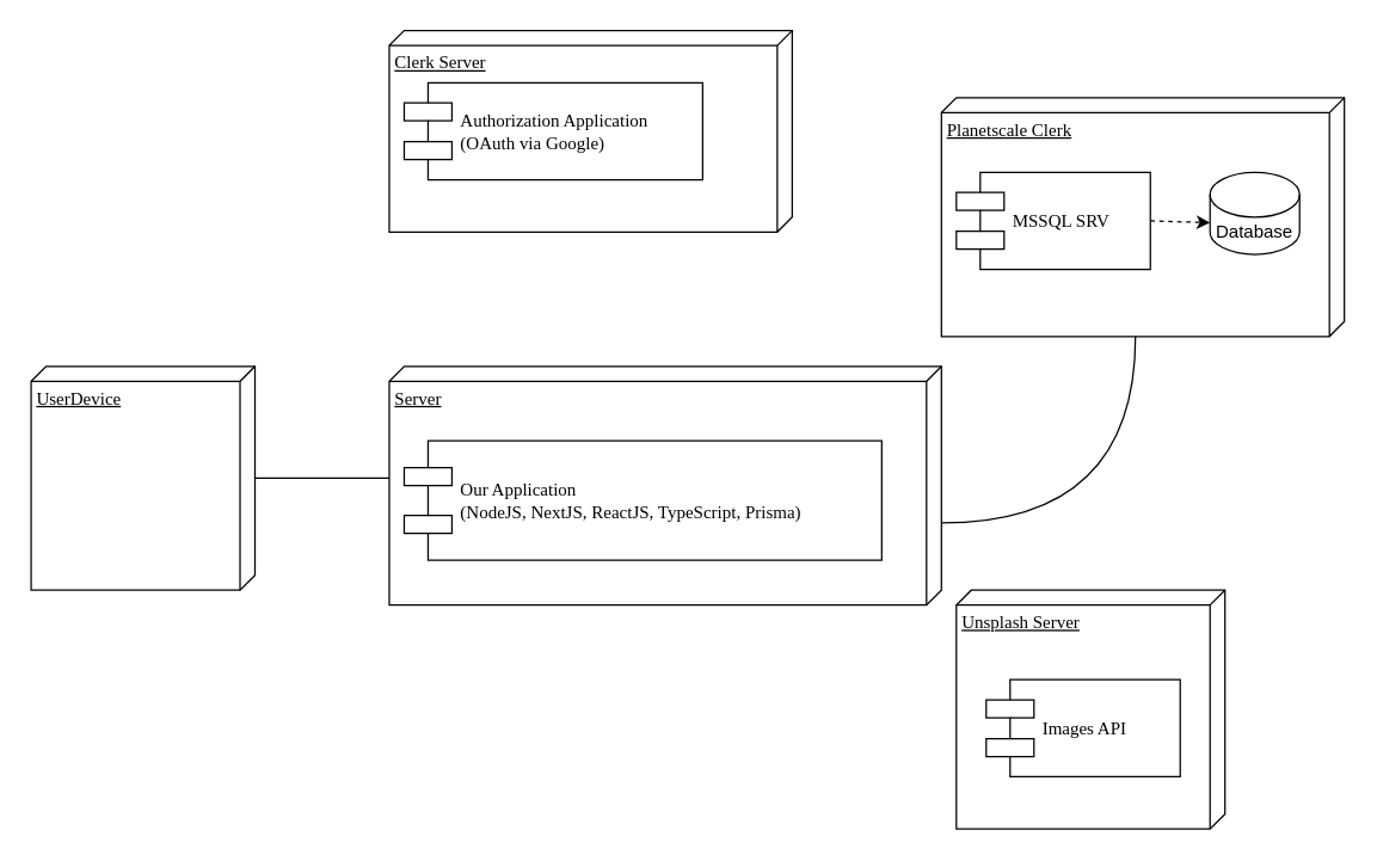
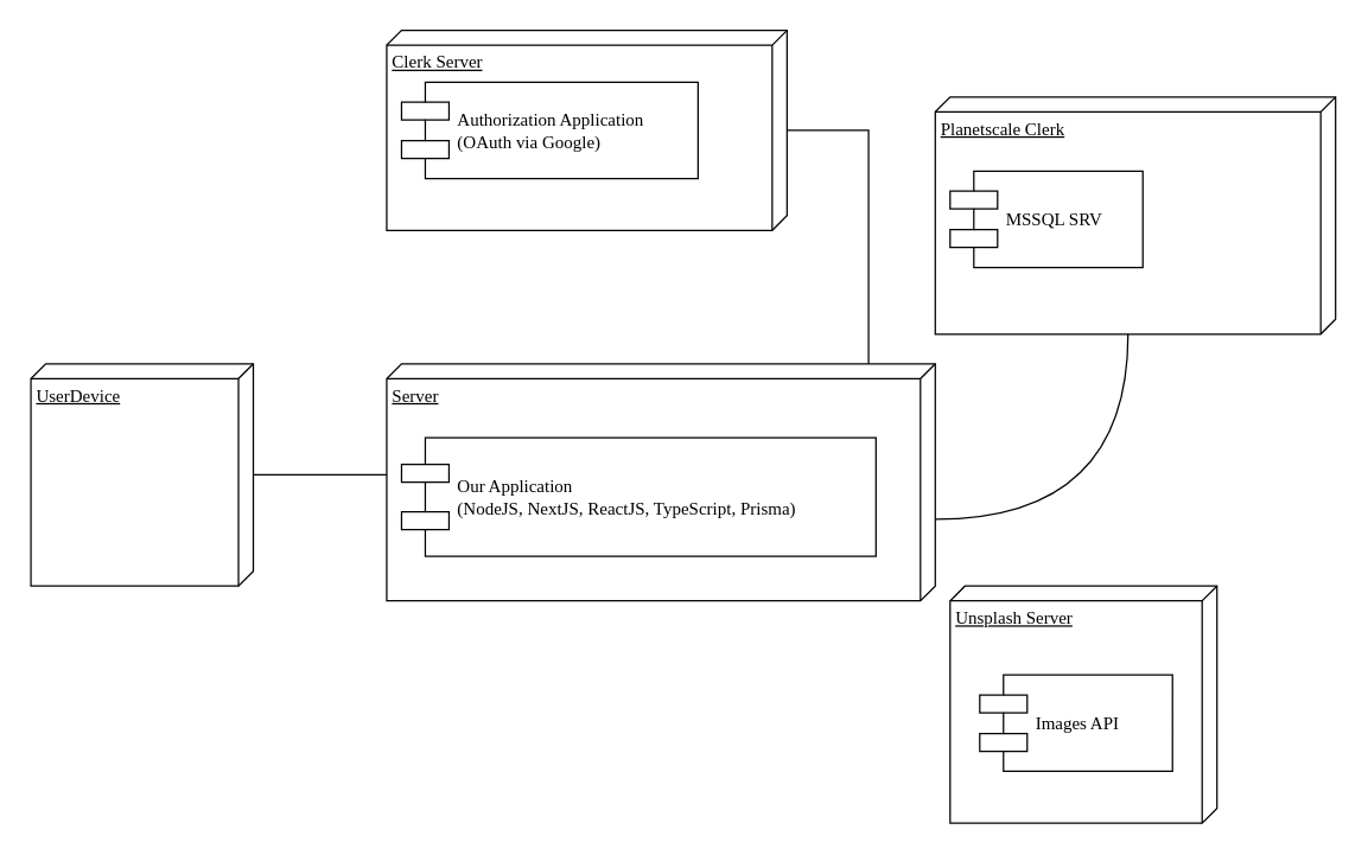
  <mxCell id="0" />
  <mxCell id="1" parent="0" />
  <mxCell id="2" value="UserDevice" style="verticalAlign=top;align=left;spacingTop=8;spacingLeft=2;spacingRight=12;shape=cube;size=10;direction=south;fontStyle=4;html=1;rounded=0;shadow=0;comic=0;labelBackgroundColor=none;strokeWidth=1;fontFamily=Verdana;fontSize=12" parent="1" vertex="1"><mxGeometry x="20" y="245" width="150" height="150" as="geometry" /></mxCell>
  <mxCell id="3" value="Clerk Server" style="verticalAlign=top;align=left;spacingTop=8;spacingLeft=2;spacingRight=12;shape=cube;size=10;direction=south;fontStyle=4;html=1;rounded=0;shadow=0;comic=0;labelBackgroundColor=none;strokeWidth=1;fontFamily=Verdana;fontSize=12" parent="1" vertex="1"><mxGeometry x="260" y="20" width="270" height="135" as="geometry" /></mxCell>
  <mxCell id="4" value="Server" style="verticalAlign=top;align=left;spacingTop=8;spacingLeft=2;spacingRight=12;shape=cube;size=10;direction=south;fontStyle=4;html=1;rounded=0;shadow=0;comic=0;labelBackgroundColor=none;strokeWidth=1;fontFamily=Verdana;fontSize=12" parent="1" vertex="1"><mxGeometry x="260" y="245" width="370" height="160" as="geometry" /></mxCell>
  <mxCell id="5" value="&lt;div&gt;Authorization Application&lt;/div&gt;&lt;div&gt;(OAuth via Google)&lt;br&gt;&lt;/div&gt;" style="shape=component;align=left;spacingLeft=36;rounded=0;shadow=0;comic=0;labelBackgroundColor=none;strokeWidth=1;fontFamily=Verdana;fontSize=12;html=1;" parent="1" vertex="1"><mxGeometry x="270" y="55" width="200" height="65" as="geometry" /></mxCell>
  <mxCell id="6" value="&lt;div&gt;Our Application&lt;/div&gt;&lt;div&gt;(NodeJS, NextJS, ReactJS, TypeScript, Prisma)&lt;br&gt;&lt;/div&gt;" style="shape=component;align=left;spacingLeft=36;rounded=0;shadow=0;comic=0;labelBackgroundColor=none;strokeWidth=1;fontFamily=Verdana;fontSize=12;html=1;" parent="1" vertex="1"><mxGeometry x="270" y="295" width="320" height="80" as="geometry" /></mxCell>
+ <mxCell id="7" style="edgeStyle=orthogonalEdgeStyle;rounded=0;html=1;labelBackgroundColor=none;startArrow=none;startFill=0;startSize=8;endArrow=none;endFill=0;endSize=16;fontFamily=Verdana;fontSize=12;" parent="1" source="4" target="3" edge="1"><mxGeometry relative="1" as="geometry"><Array as="points"><mxPoint x="585" y="320" /></Array></mxGeometry></mxCell>
  <mxCell id="8" style="edgeStyle=orthogonalEdgeStyle;rounded=0;html=1;labelBackgroundColor=none;startArrow=none;startFill=0;startSize=8;endArrow=none;endFill=0;endSize=16;fontFamily=Verdana;fontSize=12;" parent="1" source="4" target="2" edge="1"><mxGeometry relative="1" as="geometry"><Array as="points"><mxPoint x="175" y="320" /></Array></mxGeometry></mxCell>
  <mxCell id="9" value="Planetscale Clerk" style="verticalAlign=top;align=left;spacingTop=8;spacingLeft=2;spacingRight=12;shape=cube;size=10;direction=south;fontStyle=4;html=1;rounded=0;shadow=0;comic=0;labelBackgroundColor=none;strokeWidth=1;fontFamily=Verdana;fontSize=12" vertex="1" parent="1"><mxGeometry x="630" y="65" width="270" height="160" as="geometry" /></mxCell>
- <mxCell id="10" value="Database" style="shape=cylinder3;whiteSpace=wrap;html=1;boundedLbl=1;backgroundOutline=1;size=15;" vertex="1" parent="1"><mxGeometry x="810" y="115" width="60" height="55" as="geometry" /></mxCell>
  <mxCell id="11" value="MSSQL SRV" style="shape=component;align=left;spacingLeft=36;rounded=0;shadow=0;comic=0;labelBackgroundColor=none;strokeWidth=1;fontFamily=Verdana;fontSize=12;html=1;" vertex="1" parent="1"><mxGeometry x="640" y="115" width="130" height="65" as="geometry" /></mxCell>
  <mxCell id="12" style="edgeStyle=orthogonalEdgeStyle;rounded=0;orthogonalLoop=1;jettySize=auto;html=1;exitX=0;exitY=0;exitDx=105;exitDy=0;exitPerimeter=0;entryX=0;entryY=0;entryDx=160;entryDy=140;entryPerimeter=0;strokeColor=default;curved=1;endArrow=none;endFill=0;" edge="1" parent="1" source="4" target="9"><mxGeometry relative="1" as="geometry" /></mxCell>
- <mxCell id="13" style="rounded=0;orthogonalLoop=1;jettySize=auto;html=1;exitX=1;exitY=0.5;exitDx=0;exitDy=0;entryX=0;entryY=0;entryDx=0;entryDy=33.75;entryPerimeter=0;dashed=1;" edge="1" parent="1" source="11" target="10"><mxGeometry relative="1" as="geometry" /></mxCell>
  <mxCell id="14" value="Unsplash Server" style="verticalAlign=top;align=left;spacingTop=8;spacingLeft=2;spacingRight=12;shape=cube;size=10;direction=south;fontStyle=4;html=1;rounded=0;shadow=0;comic=0;labelBackgroundColor=none;strokeWidth=1;fontFamily=Verdana;fontSize=12" vertex="1" parent="1"><mxGeometry x="640" y="395" width="180" height="160" as="geometry" /></mxCell>
  <mxCell id="15" value="Images API" style="shape=component;align=left;spacingLeft=36;rounded=0;shadow=0;comic=0;labelBackgroundColor=none;strokeWidth=1;fontFamily=Verdana;fontSize=12;html=1;" vertex="1" parent="1"><mxGeometry x="660" y="455" width="130" height="65" as="geometry" /></mxCell>
